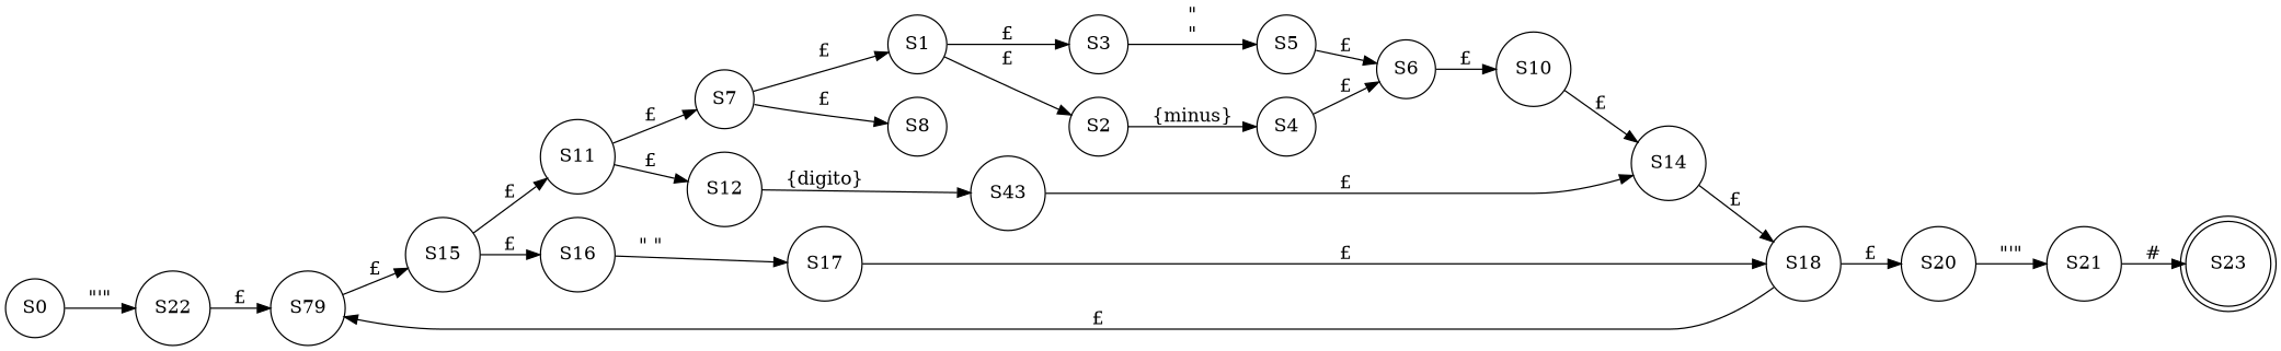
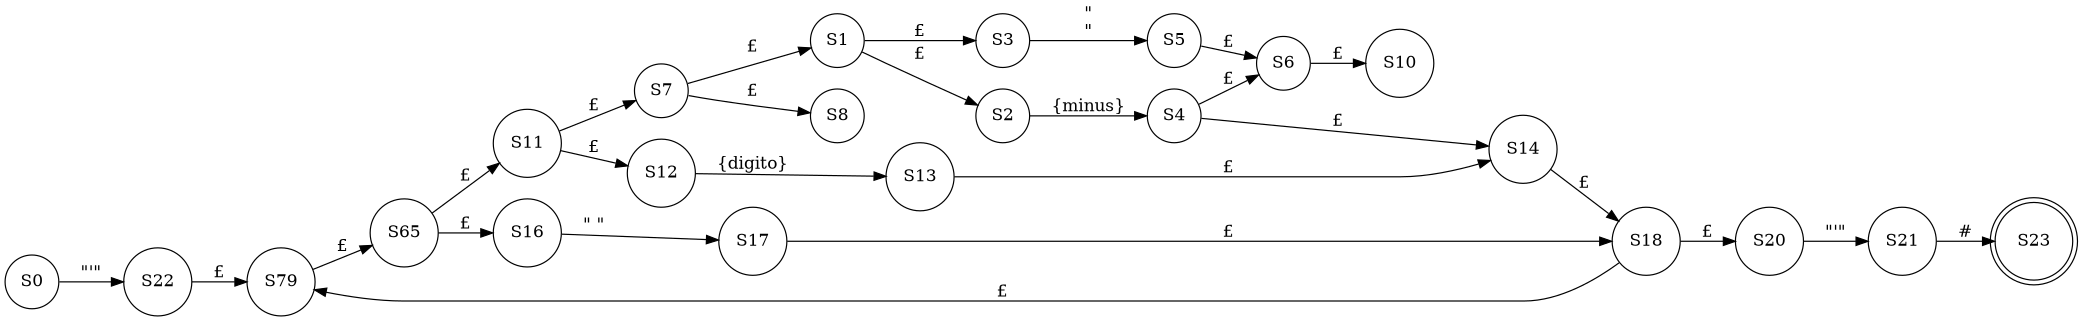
  digraph {
    rankdir=LR
    node [shape=circle]
    S0
    S22
    n3 [label=S79]
-   S15
+   S15 [label=S65]
    S11
    S16
    S7
    S12
    S17
    S1
    S8
-   S13 [label=S43]
+   S13
    S3
    S2
    S5
    S4
    S6
    S10
    S14
    S18
    S20
    S21
    S23 [shape=doublecircle]
    S0 -> S22 [label="\"\'\""]
    S22 -> n3 [label="£"]
    n3 -> S15 [label="£"]
    S15 -> S11 [label="£"]
    S15 -> S16 [label="£"]
    S11 -> S7 [label="£"]
    S11 -> S12 [label="£"]
    S16 -> S17 [label="\" \""]
    S7 -> S1 [label="£"]
    S7 -> S8 [label="£"]
    S12 -> S13 [label="{digito}"]
    S17 -> S18 [label="£"]
    S1 -> S3 [label="£"]
    S1 -> S2 [label="£"]
    S13 -> S14 [label="£"]
    S3 -> S5 [label="\"\n\""]
    S2 -> S4 [label="{minus}"]
    S5 -> S6 [label="£"]
    S4 -> S6 [label="£"]
    S6 -> S10 [label="£"]
-   S10 -> S14 [label="£"]
+   S4 -> S14 [label="£"]
    S14 -> S18 [label="£"]
    S18 -> n3 [label="£"]
    S18 -> S20 [label="£"]
    S20 -> S21 [label="\"\'\""]
    S21 -> S23 [label="#"]
  }
